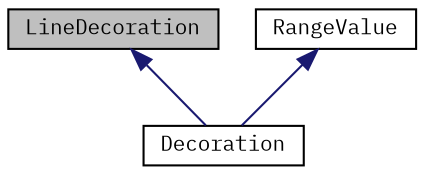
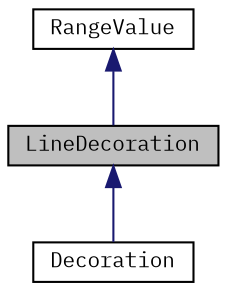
  digraph {
    fontname="IBM Plex Mono"
    node [color=black fillcolor=white fontname="IBM Plex Mono" fontsize=10 shape=record style=filled]
    edge [color=midnightblue dir=back fontname="IBM Plex Mono" fontsize=10 labelfontname=Helvetica labelfontsize=10 style=solid]
    n1 [fillcolor=grey75 fontcolor=black height=0.2 label=LineDecoration width=0.4]
    n2 [height=0.2 label=Decoration width=0.4]
    n3 [height=0.2 label=RangeValue width=0.4]
    n1 -> n2
-   n3 -> n2
+   n3 -> n1
  }
